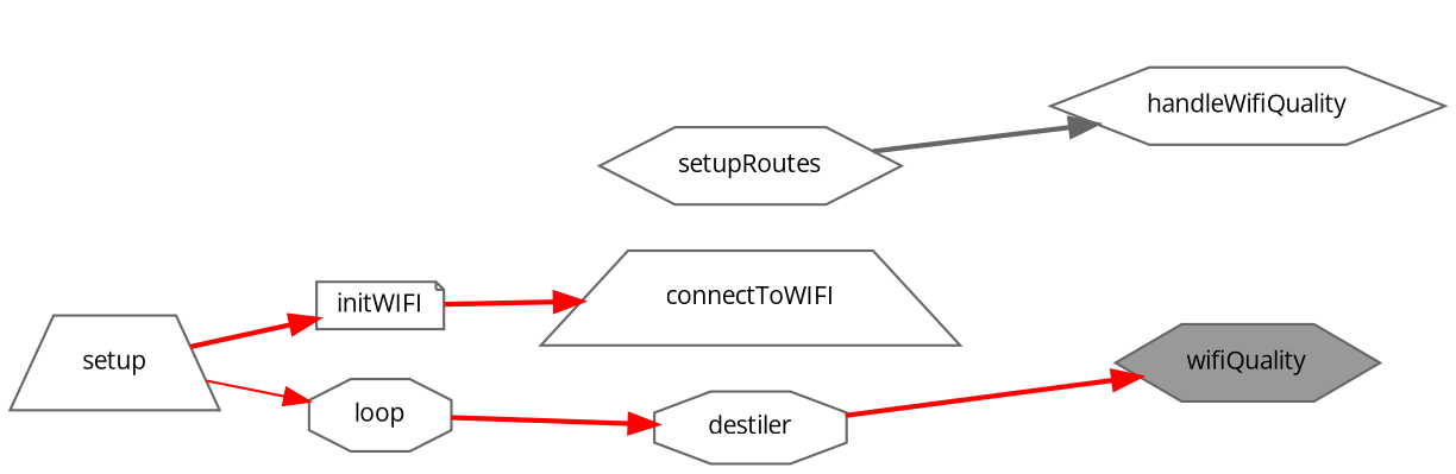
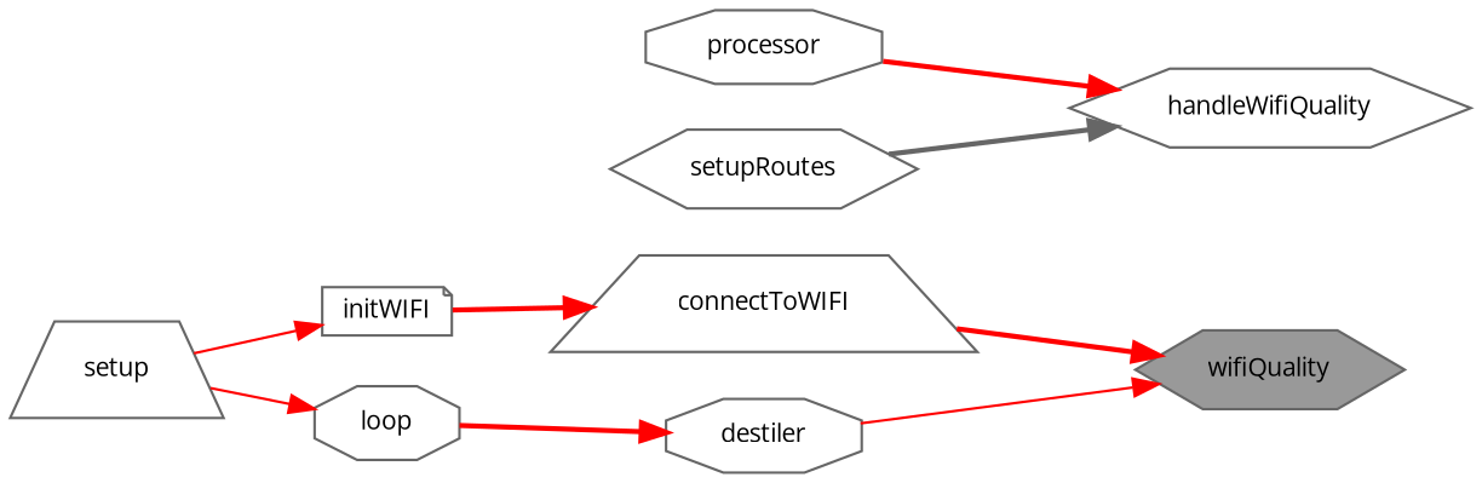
  digraph {
    fontname="Open Sans"
    rankdir=RL
    node [color=grey40 fillcolor=white fontname="Open Sans" fontsize=10 shape=hexagon style=filled]
    edge [color=red dir=back fontname="Open Sans" fontsize=10 labelfontname=Helvetica labelfontsize=10 style=bold]
    n1 [color=gray40 fillcolor=grey60 fontcolor=black height=0.2 label=wifiQuality width=0.4]
    n2 [height=0.2 label=connectToWIFI shape=trapezium width=0.4]
    n3 [height=0.2 label=destiler shape=octagon width=0.4]
    n4 [height=0.2 label=initWIFI shape=note width=0.4]
    n5 [height=0.2 label=loop shape=octagon width=0.4]
    n6 [height=0.2 label=handleWifiQuality width=0.4]
+   n7 [height=0.2 label=processor shape=octagon width=0.4]
    n8 [height=0.2 label=setupRoutes width=0.4]
    n9 [height=0.2 label=setup shape=trapezium width=0.4]
-   n1 -> n3
+   n1 -> n2
+   n1 -> n3 [style=solid]
    n2 -> n4
    n3 -> n5
-   n4 -> n9
+   n4 -> n9 [style=solid]
    n5 -> n9 [style=solid]
+   n6 -> n7
    n6 -> n8 [color=gray40]
  }
